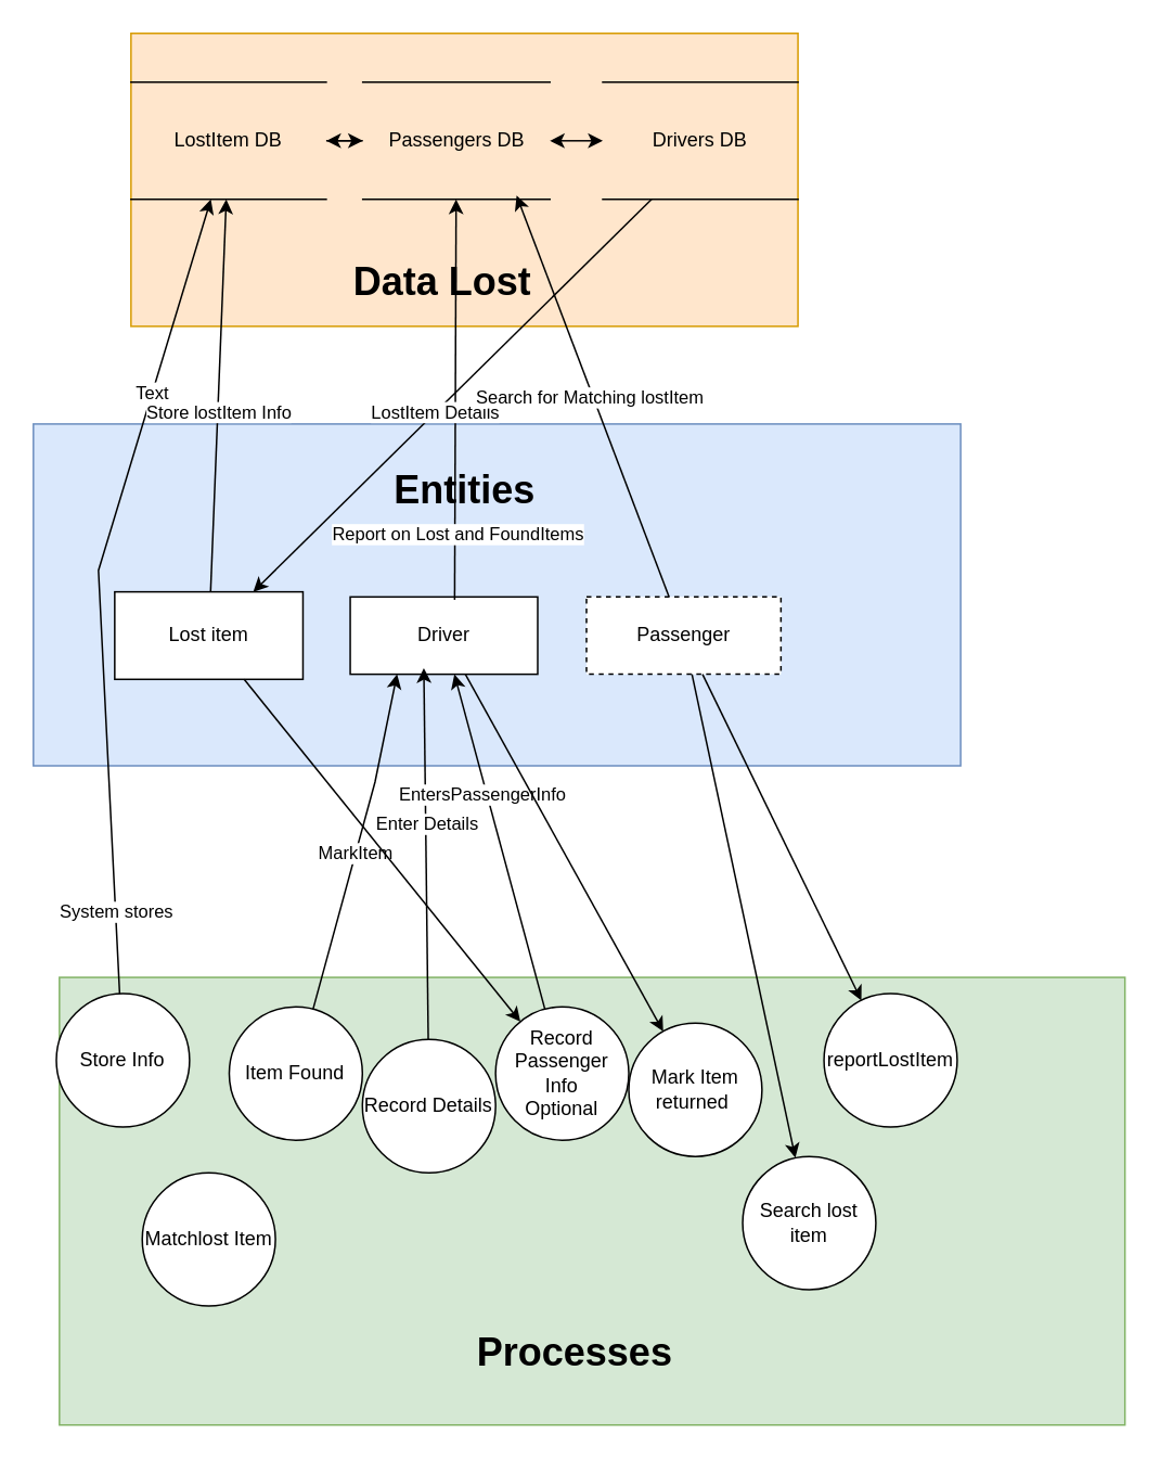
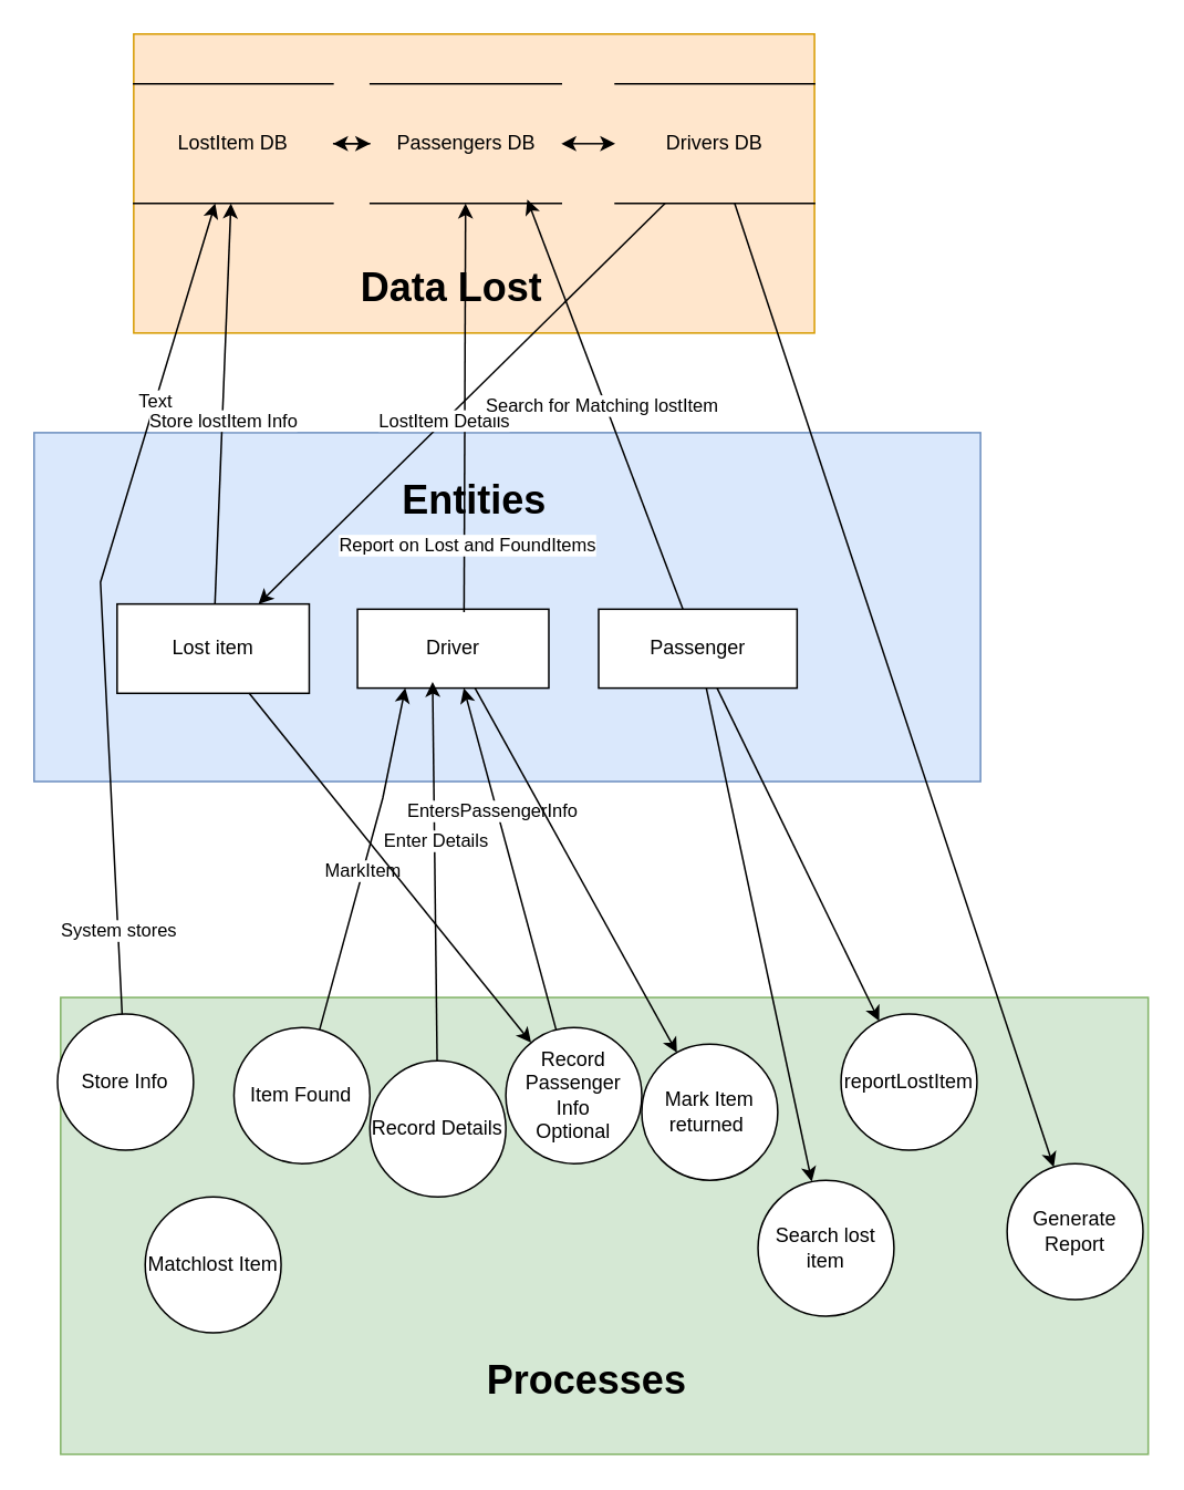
  <mxCell id="0" />
  <mxCell id="1" parent="0" />
  <mxCell id="2" value="" style="group;fillColor=#dae8fc;strokeColor=#6c8ebf;" vertex="1" connectable="0" parent="1"><mxGeometry x="20" y="260" width="570" height="210" as="geometry" /></mxCell>
  <mxCell id="3" value="Lost item" style="rounded=0;whiteSpace=wrap;html=1;" vertex="1" parent="2"><mxGeometry x="50" y="103.13" width="115.71" height="53.75" as="geometry" /></mxCell>
  <mxCell id="4" value="Driver" style="rounded=0;whiteSpace=wrap;html=1;" vertex="1" parent="2"><mxGeometry x="194.76" y="106.25" width="115.24" height="47.5" as="geometry" /></mxCell>
- <mxCell id="5" value="Passenger" style="rounded=0;whiteSpace=wrap;html=1;dashed=1;" vertex="1" parent="2"><mxGeometry x="340" y="106.25" width="119.52" height="47.5" as="geometry" /></mxCell>
+ <mxCell id="5" value="Passenger" style="rounded=0;whiteSpace=wrap;html=1;" vertex="1" parent="2"><mxGeometry x="340" y="106.25" width="119.52" height="47.5" as="geometry" /></mxCell>
  <mxCell id="6" value="&lt;h1 style=&quot;margin-top: 0px;&quot;&gt;Entities&lt;/h1&gt;" style="text;html=1;whiteSpace=wrap;overflow=hidden;rounded=0;" vertex="1" parent="2"><mxGeometry x="220" y="20" width="120" height="40" as="geometry" /></mxCell>
  <mxCell id="7" value="" style="group;fillColor=#ffe6cc;strokeColor=#d79b00;" vertex="1" connectable="0" parent="1"><mxGeometry x="80" y="20" width="410" height="180" as="geometry" /></mxCell>
  <mxCell id="8" value="" style="edgeStyle=orthogonalEdgeStyle;rounded=0;orthogonalLoop=1;jettySize=auto;html=1;" edge="1" parent="7" source="9" target="11"><mxGeometry relative="1" as="geometry" /></mxCell>
  <mxCell id="9" value="LostItem DB" style="shape=partialRectangle;whiteSpace=wrap;html=1;left=0;right=0;fillColor=none;" vertex="1" parent="7"><mxGeometry y="30" width="120" height="72" as="geometry" /></mxCell>
  <mxCell id="10" value="" style="edgeStyle=orthogonalEdgeStyle;rounded=0;orthogonalLoop=1;jettySize=auto;html=1;" edge="1" parent="7" source="11" target="9"><mxGeometry relative="1" as="geometry" /></mxCell>
  <mxCell id="11" value="Passengers DB" style="shape=partialRectangle;whiteSpace=wrap;html=1;left=0;right=0;fillColor=none;" vertex="1" parent="7"><mxGeometry x="142.5" y="30" width="115" height="72" as="geometry" /></mxCell>
  <mxCell id="12" value="Drivers DB" style="shape=partialRectangle;whiteSpace=wrap;html=1;left=0;right=0;fillColor=none;" vertex="1" parent="7"><mxGeometry x="290" y="30" width="120" height="72" as="geometry" /></mxCell>
  <mxCell id="13" value="&lt;h1 style=&quot;margin-top: 0px;&quot;&gt;Data Lost&lt;/h1&gt;" style="text;html=1;whiteSpace=wrap;overflow=hidden;rounded=0;" vertex="1" parent="7"><mxGeometry x="135" y="132.0" width="130" height="36" as="geometry" /></mxCell>
  <mxCell id="14" value="" style="endArrow=classic;startArrow=classic;html=1;rounded=0;" edge="1" parent="7" source="11" target="12"><mxGeometry width="50" height="50" relative="1" as="geometry"><mxPoint x="230" y="60" as="sourcePoint" /><mxPoint x="280" y="10" as="targetPoint" /></mxGeometry></mxCell>
  <mxCell id="15" value="" style="group;fillColor=#d5e8d4;strokeColor=#82b366;" vertex="1" connectable="0" parent="1"><mxGeometry x="36" y="600" width="655" height="275" as="geometry" /></mxCell>
  <mxCell id="16" value="Item Found" style="ellipse;whiteSpace=wrap;html=1;aspect=fixed;" vertex="1" parent="15"><mxGeometry x="104.379" y="18.13" width="81.875" height="81.875" as="geometry" /></mxCell>
  <mxCell id="17" value="Record Details" style="ellipse;whiteSpace=wrap;html=1;aspect=fixed;" vertex="1" parent="15"><mxGeometry x="186.252" y="38.14" width="81.875" height="81.875" as="geometry" /></mxCell>
  <mxCell id="18" value="Record Passenger Info&lt;div&gt;Optional&lt;/div&gt;" style="ellipse;whiteSpace=wrap;html=1;aspect=fixed;" vertex="1" parent="15"><mxGeometry x="268.126" y="18.13" width="81.875" height="81.875" as="geometry" /></mxCell>
  <mxCell id="19" value="Store Info" style="ellipse;whiteSpace=wrap;html=1;aspect=fixed;" vertex="1" parent="15"><mxGeometry x="-1.873" y="10" width="81.875" height="81.875" as="geometry" /></mxCell>
  <mxCell id="20" value="reportLostItem" style="ellipse;whiteSpace=wrap;html=1;aspect=fixed;" vertex="1" parent="15"><mxGeometry x="469.996" y="10" width="81.875" height="81.875" as="geometry" /></mxCell>
  <mxCell id="21" value="Search lost item" style="ellipse;whiteSpace=wrap;html=1;aspect=fixed;" vertex="1" parent="15"><mxGeometry x="420.002" y="109.995" width="81.875" height="81.875" as="geometry" /></mxCell>
  <mxCell id="22" value="Matchlost Item" style="ellipse;whiteSpace=wrap;html=1;aspect=fixed;" vertex="1" parent="15"><mxGeometry x="50.913" y="120.015" width="81.875" height="81.875" as="geometry" /></mxCell>
  <mxCell id="23" value="Mark Item&lt;div&gt;returned&amp;nbsp;&lt;/div&gt;" style="ellipse;whiteSpace=wrap;html=1;aspect=fixed;" vertex="1" parent="15"><mxGeometry x="349.999" y="28.12" width="81.875" height="81.875" as="geometry" /></mxCell>
+ <mxCell id="24" value="Generate Report" style="ellipse;whiteSpace=wrap;html=1;aspect=fixed;" vertex="1" parent="15"><mxGeometry x="570.001" y="100" width="81.875" height="81.875" as="geometry" /></mxCell>
  <mxCell id="25" value="&lt;h1 style=&quot;margin-top: 0px;&quot;&gt;Processes&lt;/h1&gt;" style="text;html=1;whiteSpace=wrap;overflow=hidden;rounded=0;" vertex="1" parent="15"><mxGeometry x="255" y="210" width="145" height="55" as="geometry" /></mxCell>
  <mxCell id="26" value="" style="endArrow=classic;html=1;rounded=0;entryX=0.25;entryY=1;entryDx=0;entryDy=0;" edge="1" parent="1" source="16" target="4"><mxGeometry width="50" height="50" relative="1" as="geometry"><mxPoint x="270" y="500" as="sourcePoint" /><mxPoint x="320" y="450" as="targetPoint" /><Array as="points"><mxPoint x="230" y="480" /></Array></mxGeometry></mxCell>
  <mxCell id="27" value="MarkItem" style="edgeLabel;html=1;align=center;verticalAlign=middle;resizable=0;points=[];" vertex="1" connectable="0" parent="26"><mxGeometry x="-0.065" y="1" relative="1" as="geometry"><mxPoint as="offset" /></mxGeometry></mxCell>
  <mxCell id="28" value="" style="endArrow=classic;html=1;rounded=0;" edge="1" parent="1" source="17"><mxGeometry width="50" height="50" relative="1" as="geometry"><mxPoint x="270" y="560" as="sourcePoint" /><mxPoint x="260" y="410" as="targetPoint" /><Array as="points" /></mxGeometry></mxCell>
  <mxCell id="29" value="Enter Details" style="edgeLabel;html=1;align=center;verticalAlign=middle;resizable=0;points=[];" vertex="1" connectable="0" parent="28"><mxGeometry x="0.169" relative="1" as="geometry"><mxPoint as="offset" /></mxGeometry></mxCell>
  <mxCell id="30" value="" style="endArrow=classic;html=1;rounded=0;" edge="1" parent="1" source="18" target="4"><mxGeometry width="50" height="50" relative="1" as="geometry"><mxPoint x="240" y="530" as="sourcePoint" /><mxPoint x="290" y="480" as="targetPoint" /><Array as="points" /></mxGeometry></mxCell>
  <mxCell id="31" value="EntersPassengerInfo" style="edgeLabel;html=1;align=center;verticalAlign=middle;resizable=0;points=[];" vertex="1" connectable="0" parent="30"><mxGeometry x="0.519" y="2" relative="1" as="geometry"><mxPoint x="5" y="24" as="offset" /></mxGeometry></mxCell>
  <mxCell id="32" value="" style="endArrow=classic;html=1;rounded=0;" edge="1" parent="1" source="19" target="9"><mxGeometry width="50" height="50" relative="1" as="geometry"><mxPoint x="314" y="520" as="sourcePoint" /><mxPoint x="180" y="340" as="targetPoint" /><Array as="points"><mxPoint x="60" y="350" /></Array></mxGeometry></mxCell>
  <mxCell id="33" value="System stores" style="edgeLabel;html=1;align=center;verticalAlign=middle;resizable=0;points=[];" vertex="1" connectable="0" parent="32"><mxGeometry x="-0.796" relative="1" as="geometry"><mxPoint as="offset" /></mxGeometry></mxCell>
  <mxCell id="34" value="Text" style="edgeLabel;html=1;align=center;verticalAlign=middle;resizable=0;points=[];" vertex="1" connectable="0" parent="32"><mxGeometry x="0.504" y="1" relative="1" as="geometry"><mxPoint as="offset" /></mxGeometry></mxCell>
  <mxCell id="35" value="" style="endArrow=classic;html=1;rounded=0;" edge="1" parent="1" source="5" target="20"><mxGeometry width="50" height="50" relative="1" as="geometry"><mxPoint x="440" y="420" as="sourcePoint" /><mxPoint x="310" y="430" as="targetPoint" /><Array as="points" /></mxGeometry></mxCell>
  <mxCell id="36" value="" style="endArrow=classic;html=1;rounded=0;" edge="1" parent="1" source="5" target="21"><mxGeometry width="50" height="50" relative="1" as="geometry"><mxPoint x="290" y="540" as="sourcePoint" /><mxPoint x="340" y="490" as="targetPoint" /></mxGeometry></mxCell>
  <mxCell id="37" value="" style="endArrow=classic;html=1;rounded=0;" edge="1" parent="1" source="3" target="18"><mxGeometry width="50" height="50" relative="1" as="geometry"><mxPoint x="290" y="600" as="sourcePoint" /><mxPoint x="340" y="550" as="targetPoint" /></mxGeometry></mxCell>
  <mxCell id="38" value="" style="endArrow=classic;html=1;rounded=0;" edge="1" parent="1" source="4" target="23"><mxGeometry width="50" height="50" relative="1" as="geometry"><mxPoint x="290" y="410" as="sourcePoint" /><mxPoint x="340" y="440" as="targetPoint" /></mxGeometry></mxCell>
+ <mxCell id="39" value="" style="endArrow=classic;html=1;rounded=0;" edge="1" parent="1" source="12" target="24"><mxGeometry width="50" height="50" relative="1" as="geometry"><mxPoint x="470" y="180" as="sourcePoint" /><mxPoint x="340" y="240" as="targetPoint" /></mxGeometry></mxCell>
  <mxCell id="40" value="" style="endArrow=classic;html=1;rounded=0;exitX=0.557;exitY=0.037;exitDx=0;exitDy=0;exitPerimeter=0;" edge="1" parent="1" source="4" target="11"><mxGeometry width="50" height="50" relative="1" as="geometry"><mxPoint x="310" y="380" as="sourcePoint" /><mxPoint x="360" y="330" as="targetPoint" /></mxGeometry></mxCell>
  <mxCell id="41" value="Report on Lost and FoundItems" style="edgeLabel;html=1;align=center;verticalAlign=middle;resizable=0;points=[];" vertex="1" connectable="0" parent="40"><mxGeometry x="-0.669" y="-1" relative="1" as="geometry"><mxPoint as="offset" /></mxGeometry></mxCell>
  <mxCell id="42" value="" style="endArrow=classic;html=1;rounded=0;exitX=0.25;exitY=1;exitDx=0;exitDy=0;" edge="1" parent="1" source="12" target="3"><mxGeometry width="50" height="50" relative="1" as="geometry"><mxPoint x="310" y="280" as="sourcePoint" /><mxPoint x="360" y="230" as="targetPoint" /></mxGeometry></mxCell>
  <mxCell id="43" value="LostItem Details" style="edgeLabel;html=1;align=center;verticalAlign=middle;resizable=0;points=[];" vertex="1" connectable="0" parent="42"><mxGeometry x="0.088" relative="1" as="geometry"><mxPoint y="-1" as="offset" /></mxGeometry></mxCell>
  <mxCell id="44" value="" style="endArrow=classic;html=1;rounded=0;" edge="1" parent="1" source="3" target="9"><mxGeometry width="50" height="50" relative="1" as="geometry"><mxPoint x="310" y="280" as="sourcePoint" /><mxPoint x="360" y="230" as="targetPoint" /></mxGeometry></mxCell>
  <mxCell id="45" value="Store lostItem Info" style="edgeLabel;html=1;align=center;verticalAlign=middle;resizable=0;points=[];" vertex="1" connectable="0" parent="44"><mxGeometry x="-0.084" relative="1" as="geometry"><mxPoint as="offset" /></mxGeometry></mxCell>
  <mxCell id="46" value="" style="endArrow=classic;html=1;rounded=0;entryX=0.822;entryY=0.967;entryDx=0;entryDy=0;entryPerimeter=0;" edge="1" parent="1" source="5" target="11"><mxGeometry width="50" height="50" relative="1" as="geometry"><mxPoint x="340" y="280" as="sourcePoint" /><mxPoint x="390" y="230" as="targetPoint" /></mxGeometry></mxCell>
  <mxCell id="47" value="Search for Matching lostItem" style="edgeLabel;html=1;align=center;verticalAlign=middle;resizable=0;points=[];" vertex="1" connectable="0" parent="46"><mxGeometry x="-0.001" y="2" relative="1" as="geometry"><mxPoint as="offset" /></mxGeometry></mxCell>
